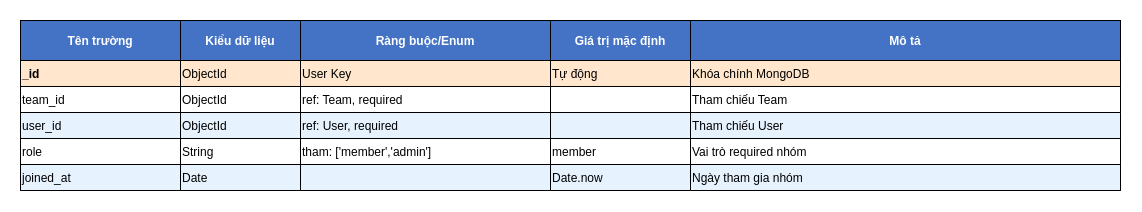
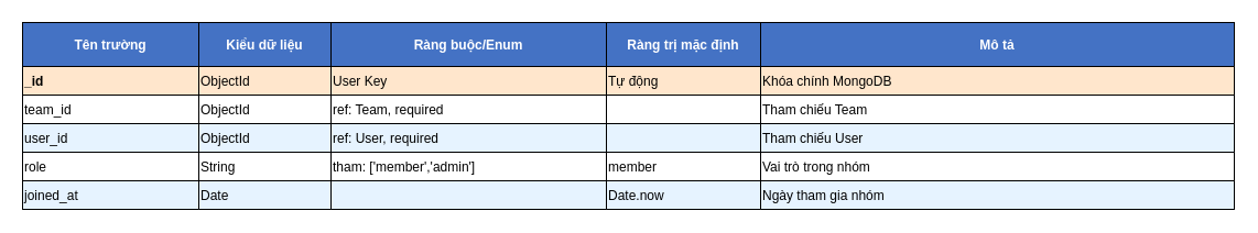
  <mxCell id="0" />
  <mxCell id="1" parent="0" />
  <mxCell id="2" value="" style="shape=table;startSize=0;container=1;collapsible=0;childLayout=tableLayout;fixedRows=1;rowLines=0;fontStyle=1;align=center;resizeLast=1;strokeColor=#000000;fillColor=#ffffff;" parent="1" vertex="1"><mxGeometry x="20" y="20" width="1100" height="170" as="geometry" /></mxCell>
  <mxCell id="3" value="" style="shape=tableRow;horizontal=0;fillColor=#4472C4;strokeColor=#000000;" parent="2" vertex="1"><mxGeometry width="1100" height="40" as="geometry" /></mxCell>
  <mxCell id="4" value="Tên trường" style="shape=partialRectangle;connectable=0;fillColor=#4472C4;align=center;fontStyle=1;fontSize=12;fontColor=#ffffff;" parent="3" vertex="1"><mxGeometry width="160" height="40" as="geometry" /></mxCell>
  <mxCell id="5" value="Kiểu dữ liệu" style="shape=partialRectangle;connectable=0;fillColor=#4472C4;align=center;fontStyle=1;fontSize=12;fontColor=#ffffff;" parent="3" vertex="1"><mxGeometry x="160" width="120" height="40" as="geometry" /></mxCell>
  <mxCell id="6" value="Ràng buộc/Enum" style="shape=partialRectangle;connectable=0;fillColor=#4472C4;align=center;fontStyle=1;fontSize=12;fontColor=#ffffff;" parent="3" vertex="1"><mxGeometry x="280" width="250" height="40" as="geometry" /></mxCell>
- <mxCell id="7" value="Giá trị mặc định" style="shape=partialRectangle;connectable=0;fillColor=#4472C4;align=center;fontStyle=1;fontSize=12;fontColor=#ffffff;" parent="3" vertex="1"><mxGeometry x="530" width="140" height="40" as="geometry" /></mxCell>
+ <mxCell id="7" value="Ràng trị mặc định" style="shape=partialRectangle;connectable=0;fillColor=#4472C4;align=center;fontStyle=1;fontSize=12;fontColor=#ffffff;" parent="3" vertex="1"><mxGeometry x="530" width="140" height="40" as="geometry" /></mxCell>
  <mxCell id="8" value="Mô tả" style="shape=partialRectangle;connectable=0;fillColor=#4472C4;align=center;fontStyle=1;fontSize=12;fontColor=#ffffff;" parent="3" vertex="1"><mxGeometry x="670" width="430" height="40" as="geometry" /></mxCell>
  <mxCell id="9" value="" style="shape=tableRow;horizontal=0;fillColor=#FFE6CC;strokeColor=#000000;" parent="2" vertex="1"><mxGeometry y="40" width="1100" height="26" as="geometry" /></mxCell>
  <mxCell id="10" value="_id" style="shape=partialRectangle;connectable=0;fillColor=#FFE6CC;align=left;fontStyle=1;" parent="9" vertex="1"><mxGeometry width="160" height="26" as="geometry" /></mxCell>
  <mxCell id="11" value="ObjectId" style="shape=partialRectangle;connectable=0;fillColor=#FFE6CC;align=left;" parent="9" vertex="1"><mxGeometry x="160" width="120" height="26" as="geometry" /></mxCell>
  <mxCell id="12" value="User Key" style="shape=partialRectangle;connectable=0;fillColor=#FFE6CC;align=left;" parent="9" vertex="1"><mxGeometry x="280" width="250" height="26" as="geometry" /></mxCell>
  <mxCell id="13" value="Tự động" style="shape=partialRectangle;connectable=0;fillColor=#FFE6CC;align=left;" parent="9" vertex="1"><mxGeometry x="530" width="140" height="26" as="geometry" /></mxCell>
  <mxCell id="14" value="Khóa chính MongoDB" style="shape=partialRectangle;connectable=0;fillColor=#FFE6CC;align=left;" parent="9" vertex="1"><mxGeometry x="670" width="430" height="26" as="geometry" /></mxCell>
  <mxCell id="15" value="" style="shape=tableRow;horizontal=0;fillColor=#ffffff;strokeColor=#000000;" parent="2" vertex="1"><mxGeometry y="66" width="1100" height="26" as="geometry" /></mxCell>
  <mxCell id="16" value="team_id" style="shape=partialRectangle;connectable=0;fillColor=#ffffff;align=left;" parent="15" vertex="1"><mxGeometry width="160" height="26" as="geometry" /></mxCell>
  <mxCell id="17" value="ObjectId" style="shape=partialRectangle;connectable=0;fillColor=#ffffff;align=left;" parent="15" vertex="1"><mxGeometry x="160" width="120" height="26" as="geometry" /></mxCell>
  <mxCell id="18" value="ref: Team, required" style="shape=partialRectangle;connectable=0;fillColor=#ffffff;align=left;" parent="15" vertex="1"><mxGeometry x="280" width="250" height="26" as="geometry" /></mxCell>
  <mxCell id="19" value="" style="shape=partialRectangle;connectable=0;fillColor=#ffffff;align=left;" parent="15" vertex="1"><mxGeometry x="530" width="140" height="26" as="geometry" /></mxCell>
  <mxCell id="20" value="Tham chiếu Team" style="shape=partialRectangle;connectable=0;fillColor=#ffffff;align=left;" parent="15" vertex="1"><mxGeometry x="670" width="430" height="26" as="geometry" /></mxCell>
  <mxCell id="21" value="" style="shape=tableRow;horizontal=0;fillColor=#E6F3FF;strokeColor=#000000;" parent="2" vertex="1"><mxGeometry y="92" width="1100" height="26" as="geometry" /></mxCell>
  <mxCell id="22" value="user_id" style="shape=partialRectangle;connectable=0;fillColor=#E6F3FF;align=left;" parent="21" vertex="1"><mxGeometry width="160" height="26" as="geometry" /></mxCell>
  <mxCell id="23" value="ObjectId" style="shape=partialRectangle;connectable=0;fillColor=#E6F3FF;align=left;" parent="21" vertex="1"><mxGeometry x="160" width="120" height="26" as="geometry" /></mxCell>
  <mxCell id="24" value="ref: User, required" style="shape=partialRectangle;connectable=0;fillColor=#E6F3FF;align=left;" parent="21" vertex="1"><mxGeometry x="280" width="250" height="26" as="geometry" /></mxCell>
  <mxCell id="25" value="" style="shape=partialRectangle;connectable=0;fillColor=#E6F3FF;align=left;" parent="21" vertex="1"><mxGeometry x="530" width="140" height="26" as="geometry" /></mxCell>
  <mxCell id="26" value="Tham chiếu User" style="shape=partialRectangle;connectable=0;fillColor=#E6F3FF;align=left;" parent="21" vertex="1"><mxGeometry x="670" width="430" height="26" as="geometry" /></mxCell>
  <mxCell id="27" value="" style="shape=tableRow;horizontal=0;fillColor=#ffffff;strokeColor=#000000;" parent="2" vertex="1"><mxGeometry y="118" width="1100" height="26" as="geometry" /></mxCell>
  <mxCell id="28" value="role" style="shape=partialRectangle;connectable=0;fillColor=#ffffff;align=left;" parent="27" vertex="1"><mxGeometry width="160" height="26" as="geometry" /></mxCell>
  <mxCell id="29" value="String" style="shape=partialRectangle;connectable=0;fillColor=#ffffff;align=left;" parent="27" vertex="1"><mxGeometry x="160" width="120" height="26" as="geometry" /></mxCell>
  <mxCell id="30" value="tham: ['member','admin']" style="shape=partialRectangle;connectable=0;fillColor=#ffffff;align=left;" parent="27" vertex="1"><mxGeometry x="280" width="250" height="26" as="geometry" /></mxCell>
  <mxCell id="31" value="member" style="shape=partialRectangle;connectable=0;fillColor=#ffffff;align=left;" parent="27" vertex="1"><mxGeometry x="530" width="140" height="26" as="geometry" /></mxCell>
- <mxCell id="32" value="Vai trò required nhóm" style="shape=partialRectangle;connectable=0;fillColor=#ffffff;align=left;" parent="27" vertex="1"><mxGeometry x="670" width="430" height="26" as="geometry" /></mxCell>
+ <mxCell id="32" value="Vai trò trong nhóm" style="shape=partialRectangle;connectable=0;fillColor=#ffffff;align=left;" parent="27" vertex="1"><mxGeometry x="670" width="430" height="26" as="geometry" /></mxCell>
  <mxCell id="33" value="" style="shape=tableRow;horizontal=0;fillColor=#E6F3FF;strokeColor=#000000;" parent="2" vertex="1"><mxGeometry y="144" width="1100" height="26" as="geometry" /></mxCell>
  <mxCell id="34" value="joined_at" style="shape=partialRectangle;connectable=0;fillColor=#E6F3FF;align=left;" parent="33" vertex="1"><mxGeometry width="160" height="26" as="geometry" /></mxCell>
  <mxCell id="35" value="Date" style="shape=partialRectangle;connectable=0;fillColor=#E6F3FF;align=left;" parent="33" vertex="1"><mxGeometry x="160" width="120" height="26" as="geometry" /></mxCell>
  <mxCell id="36" value="" style="shape=partialRectangle;connectable=0;fillColor=#E6F3FF;align=left;" parent="33" vertex="1"><mxGeometry x="280" width="250" height="26" as="geometry" /></mxCell>
  <mxCell id="37" value="Date.now" style="shape=partialRectangle;connectable=0;fillColor=#E6F3FF;align=left;" parent="33" vertex="1"><mxGeometry x="530" width="140" height="26" as="geometry" /></mxCell>
  <mxCell id="38" value="Ngày tham gia nhóm" style="shape=partialRectangle;connectable=0;fillColor=#E6F3FF;align=left;" parent="33" vertex="1"><mxGeometry x="670" width="430" height="26" as="geometry" /></mxCell>
